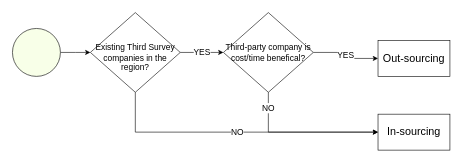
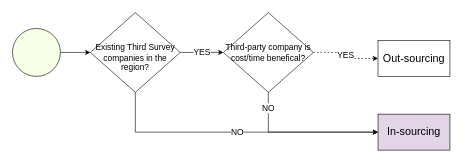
  <mxCell id="0" />
  <mxCell id="1" parent="0" />
  <mxCell id="2" value="" style="edgeStyle=orthogonalEdgeStyle;rounded=0;orthogonalLoop=1;jettySize=auto;html=1;fillColor=#FFFF33;" parent="1" source="3" edge="1"><mxGeometry relative="1" as="geometry"><mxPoint x="150" y="87" as="targetPoint" /></mxGeometry></mxCell>
  <mxCell id="3" value="" style="ellipse;whiteSpace=wrap;html=1;aspect=fixed;fillColor=#F8FFE8;" parent="1" vertex="1"><mxGeometry x="20" y="47" width="80" height="80" as="geometry" /></mxCell>
  <mxCell id="4" value="&lt;font style=&quot;font-size: 14px&quot;&gt;NO&lt;/font&gt;" style="edgeStyle=orthogonalEdgeStyle;rounded=0;orthogonalLoop=1;jettySize=auto;html=1;entryX=0;entryY=0.5;entryDx=0;entryDy=0;" parent="1" source="5" target="10" edge="1"><mxGeometry relative="1" as="geometry"><Array as="points"><mxPoint x="225" y="220" /></Array></mxGeometry></mxCell>
  <mxCell id="5" value="&lt;font style=&quot;font-size: 14px&quot;&gt;&lt;br&gt;Existing Third Survey companies in the region?&lt;/font&gt;" style="rhombus;whiteSpace=wrap;html=1;" parent="1" vertex="1"><mxGeometry x="150" y="20.5" width="150" height="133" as="geometry" /></mxCell>
- <mxCell id="6" value="&lt;font style=&quot;font-size: 14px&quot;&gt;YES&lt;/font&gt;" style="edgeStyle=orthogonalEdgeStyle;rounded=0;orthogonalLoop=1;jettySize=auto;html=1;entryX=0;entryY=0.5;entryDx=0;entryDy=0;exitX=1;exitY=0.5;exitDx=0;exitDy=0;" parent="1" source="8" target="7" edge="1"><mxGeometry relative="1" as="geometry"><mxPoint x="670" y="87" as="targetPoint" /><mxPoint x="580" y="94.5" as="sourcePoint" /></mxGeometry></mxCell>
+ <mxCell id="6" value="&lt;font style=&quot;font-size: 14px&quot;&gt;YES&lt;/font&gt;" style="edgeStyle=orthogonalEdgeStyle;rounded=0;orthogonalLoop=1;jettySize=auto;html=1;entryX=0;entryY=0.5;entryDx=0;entryDy=0;exitX=1;exitY=0.5;exitDx=0;exitDy=0;dashed=1;" parent="1" source="8" target="7" edge="1"><mxGeometry relative="1" as="geometry"><mxPoint x="670" y="87" as="targetPoint" /><mxPoint x="580" y="94.5" as="sourcePoint" /></mxGeometry></mxCell>
  <mxCell id="7" value="&lt;font style=&quot;font-size: 18px&quot;&gt;Out-sourcing&lt;/font&gt;" style="rounded=0;whiteSpace=wrap;html=1;" parent="1" vertex="1"><mxGeometry x="630" y="67" width="120" height="60" as="geometry" /></mxCell>
  <mxCell id="8" value="&lt;font style=&quot;font-size: 14px&quot;&gt;&lt;br&gt;Third-party company is cost/time benefical?&lt;br&gt;&lt;br&gt;&lt;/font&gt;" style="rhombus;whiteSpace=wrap;html=1;" vertex="1" parent="1"><mxGeometry x="372" y="20.5" width="150" height="133" as="geometry" /></mxCell>
  <mxCell id="9" value="&lt;font style=&quot;font-size: 14px&quot;&gt;YES&lt;/font&gt;" style="edgeStyle=orthogonalEdgeStyle;rounded=0;orthogonalLoop=1;jettySize=auto;html=1;entryX=0;entryY=0.5;entryDx=0;entryDy=0;exitX=1;exitY=0.5;exitDx=0;exitDy=0;" edge="1" parent="1" source="5" target="8"><mxGeometry relative="1" as="geometry"><mxPoint x="700" y="97" as="targetPoint" /><mxPoint x="590" y="104.5" as="sourcePoint" /></mxGeometry></mxCell>
- <mxCell id="10" value="&lt;font style=&quot;font-size: 18px&quot;&gt;In-sourcing&lt;/font&gt;" style="rounded=0;whiteSpace=wrap;html=1;" vertex="1" parent="1"><mxGeometry x="630" y="190" width="120" height="60" as="geometry" /></mxCell>
+ <mxCell id="10" value="&lt;font style=&quot;font-size: 18px&quot;&gt;In-sourcing&lt;/font&gt;" style="rounded=0;whiteSpace=wrap;html=1;fillColor=#e1d5e7;" vertex="1" parent="1"><mxGeometry x="630" y="190" width="120" height="60" as="geometry" /></mxCell>
  <mxCell id="11" value="&lt;font style=&quot;font-size: 14px&quot;&gt;NO&lt;/font&gt;" style="edgeStyle=orthogonalEdgeStyle;rounded=0;orthogonalLoop=1;jettySize=auto;html=1;entryX=0;entryY=0.5;entryDx=0;entryDy=0;exitX=0.5;exitY=1;exitDx=0;exitDy=0;" edge="1" parent="1" source="8" target="10"><mxGeometry x="-0.79" relative="1" as="geometry"><Array as="points"><mxPoint x="447" y="220" /></Array><mxPoint x="235" y="163.5" as="sourcePoint" /><mxPoint x="640" y="204" as="targetPoint" /><mxPoint as="offset" /></mxGeometry></mxCell>
